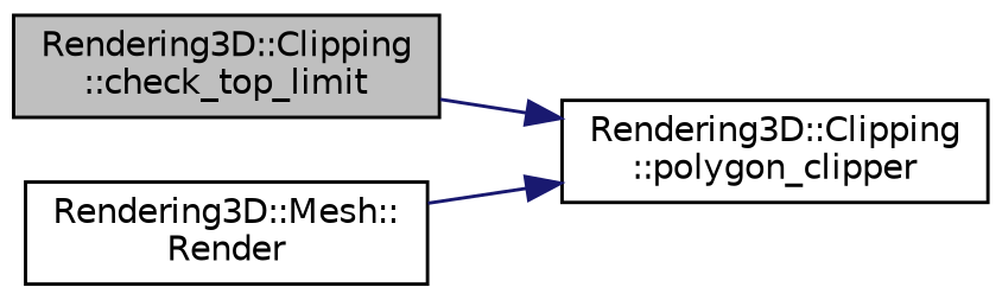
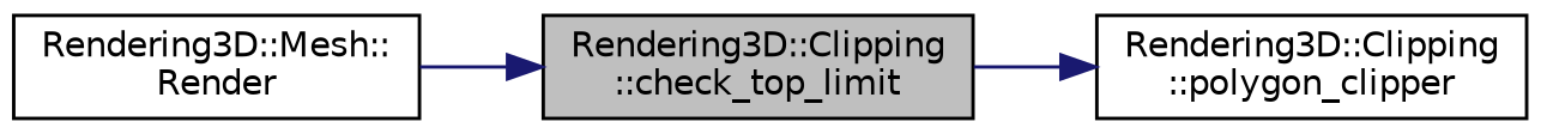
  digraph {
    rankdir=RL
    node [color=black fillcolor=white fontname=Helvetica fontsize=10 shape=record style=filled]
    edge [color=midnightblue dir=back fontname=Helvetica fontsize=10 labelfontname=Helvetica labelfontsize=10 style=solid]
    n1 [fillcolor=grey75 fontcolor=black height=0.2 label="Rendering3D::Clipping\l::check_top_limit" width=0.4]
    n2 [height=0.2 label="Rendering3D::Clipping\l::polygon_clipper" width=0.4]
    n3 [height=0.2 label="Rendering3D::Mesh::\lRender" width=0.4]
    n2 -> n1
-   n2 -> n3
+   n1 -> n3
  }
